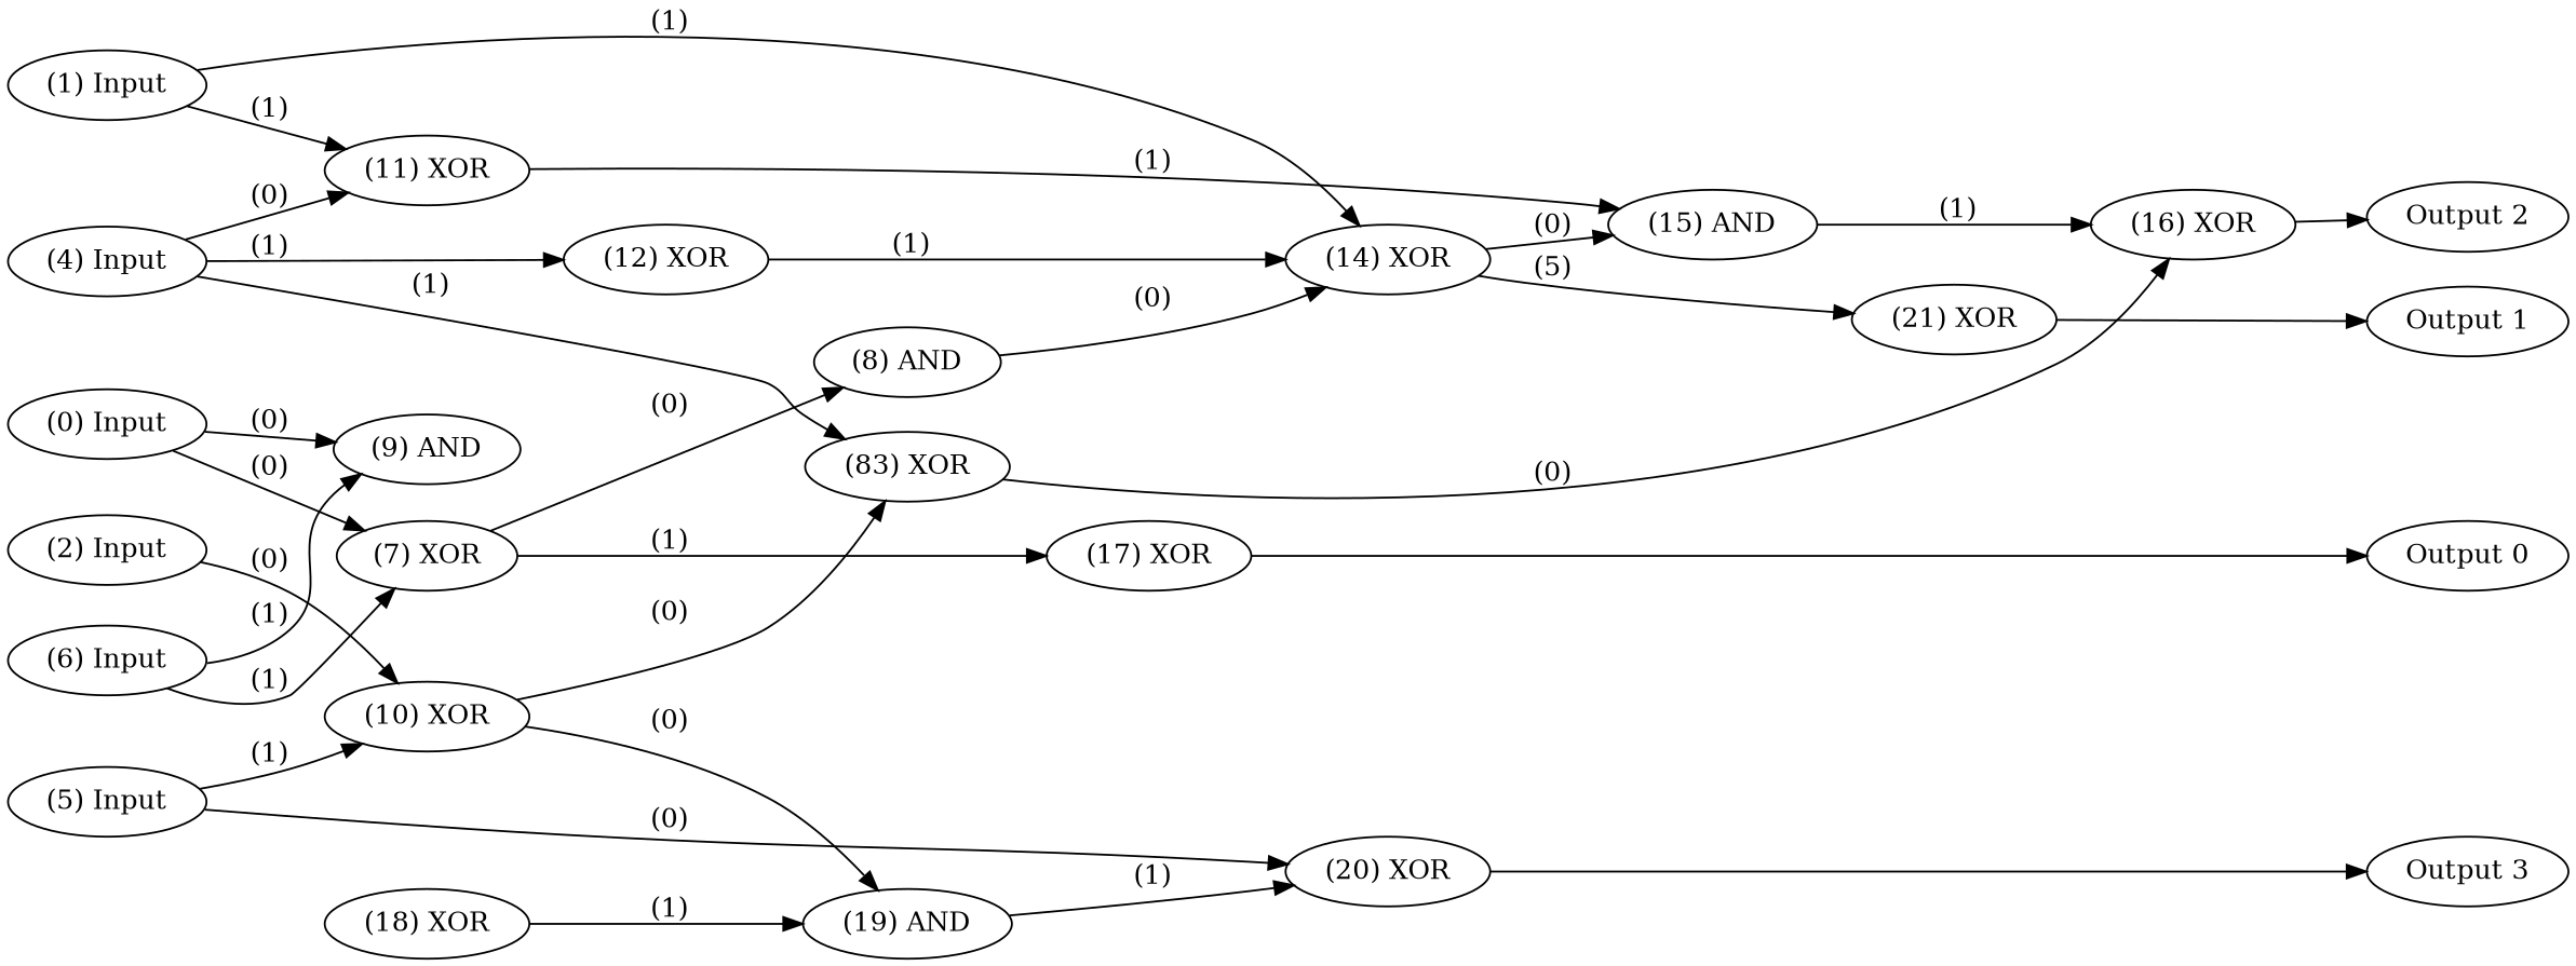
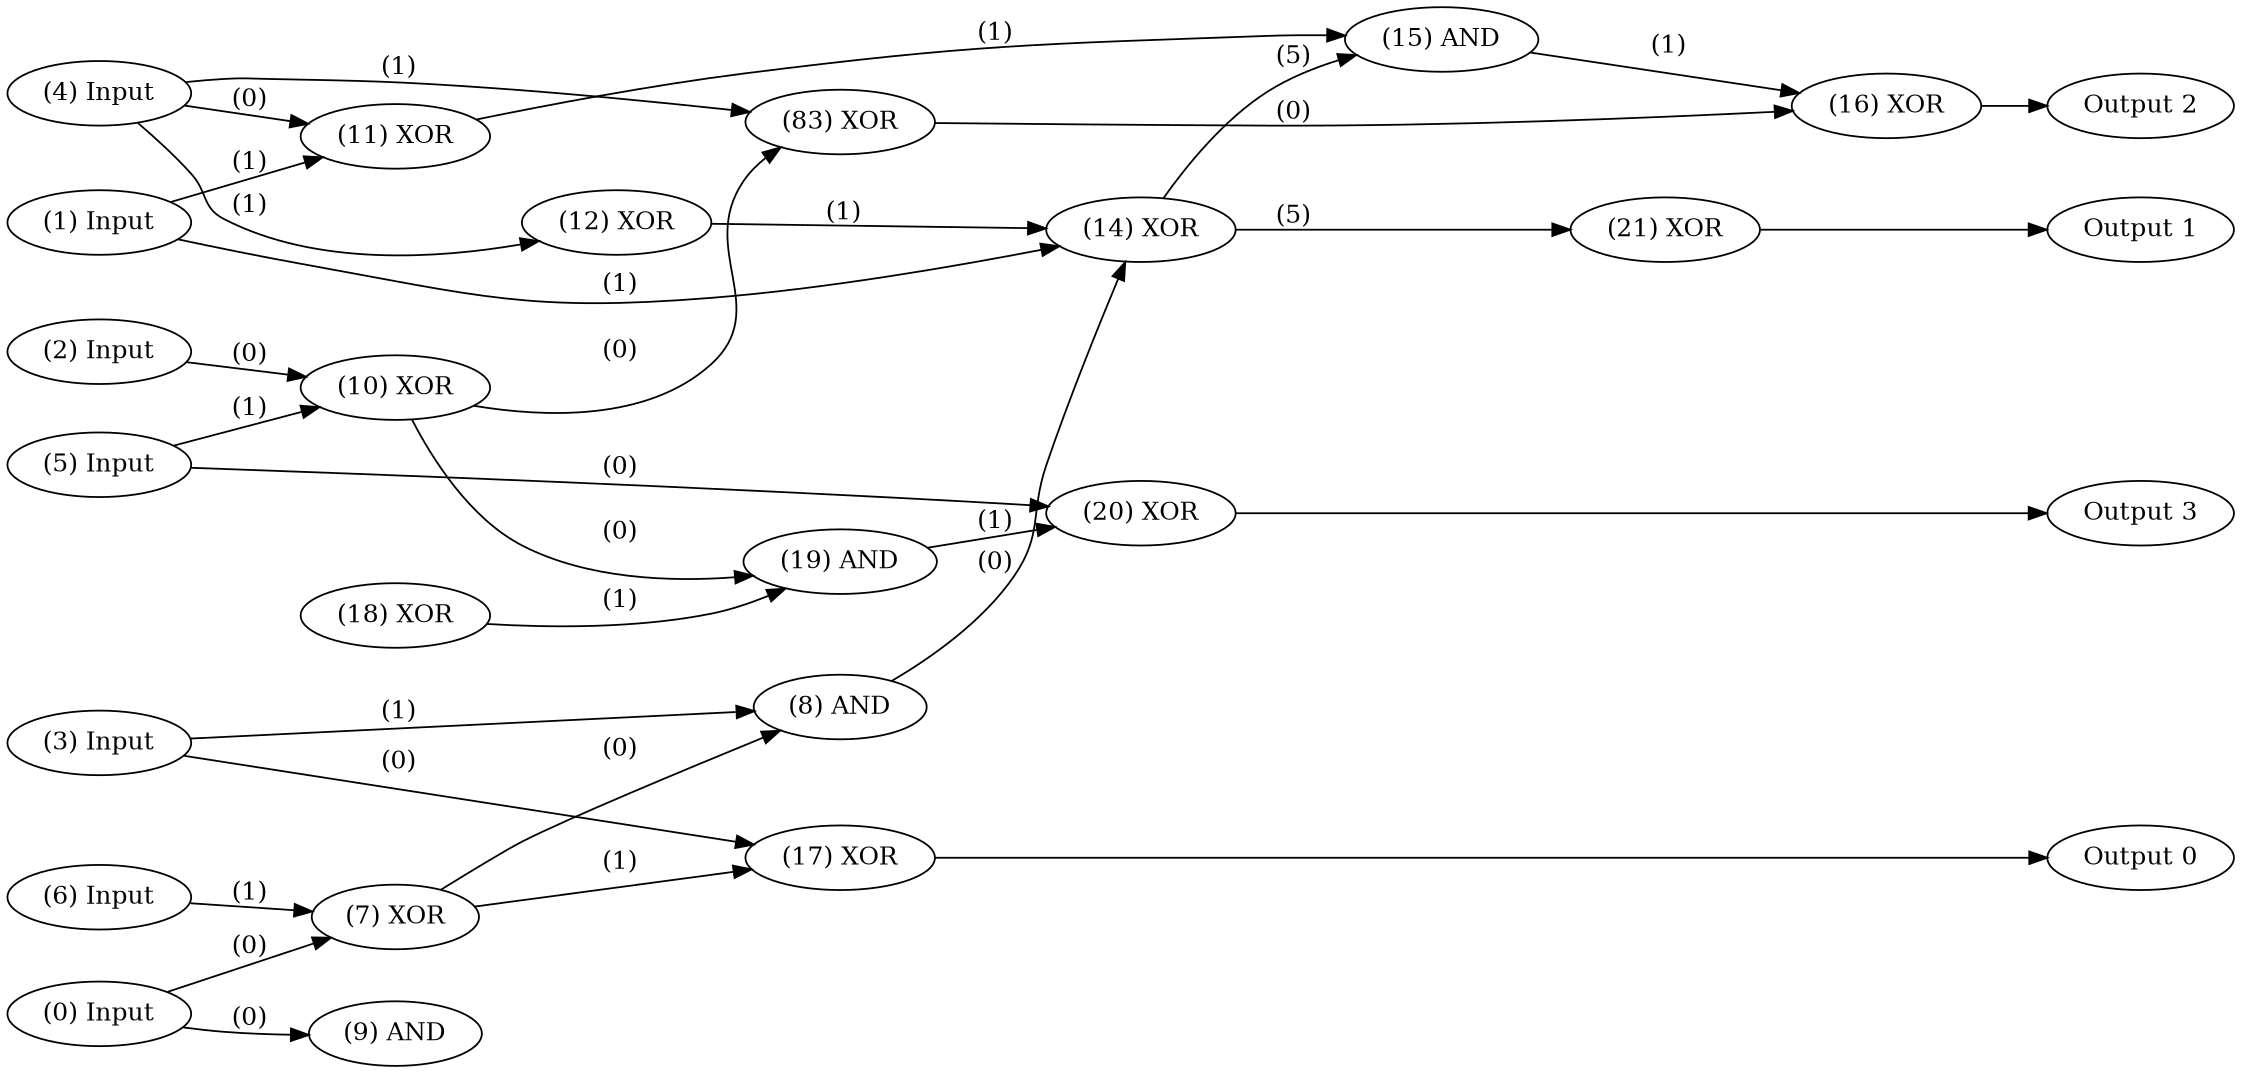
  digraph {
    rankdir=LR
    node [color=black fontcolor=black labelfontcolor=black]
    edge [bold=true color=black fontcolor=black labelfontcolor=black]
    n1 [label="(0) Input"]
    n2 [label="(1) Input"]
    n3 [label="(2) Input"]
+   n4 [label="(3) Input"]
    n5 [label="(4) Input"]
    n6 [label="(5) Input"]
    n7 [label="(6) Input"]
    n8 [label="Output 0"]
    n9 [label="Output 1"]
    n10 [label="Output 2"]
    n11 [label="Output 3"]
    n12 [label="(7) XOR"]
    n13 [label="(9) AND"]
    n14 [label="(11) XOR"]
    n15 [label="(14) XOR"]
    n16 [label="(10) XOR"]
    n17 [label="(8) AND"]
    n18 [label="(17) XOR"]
    n19 [label="(12) XOR"]
    n20 [label="(83) XOR"]
    n21 [label="(20) XOR"]
    n22 [label="(15) AND"]
    n23 [label="(21) XOR"]
    n24 [label="(19) AND"]
    n25 [label="(18) XOR"]
    n26 [label="(16) XOR"]
    subgraph sub_1 {
      rank=source
      n1
      n2
      n3
+     n4
      n5
      n6
      n7
    }
    subgraph sub_2 {
      rank=max
      n8
      n9
      n10
      n11
    }
    n1 -> n12 [label=" (0)"]
    n1 -> n13 [label=" (0)"]
    n2 -> n14 [label=" (1)"]
    n2 -> n15 [label=" (1)"]
    n3 -> n16 [label=" (0)"]
+   n4 -> n17 [label=" (1)"]
+   n4 -> n18 [label=" (0)"]
    n5 -> n14 [label=" (0)"]
    n5 -> n19 [label=" (1)"]
    n5 -> n20 [label=" (1)"]
    n6 -> n16 [label=" (1)"]
    n6 -> n21 [label=" (0)"]
    n7 -> n12 [label=" (1)"]
-   n7 -> n13 [label=" (1)"]
    n12 -> n17 [label=" (0)"]
    n12 -> n18 [label=" (1)"]
    n14 -> n22 [label=" (1)"]
-   n15 -> n22 [label=" (0)"]
+   n15 -> n22 [label=" (5)"]
    n15 -> n23 [label=" (5)"]
    n16 -> n20 [label=" (0)"]
    n16 -> n24 [label=" (0)"]
    n17 -> n15 [label=" (0)"]
    n18 -> n8
    n19 -> n15 [label=" (1)"]
    n20 -> n26 [label=" (0)"]
    n21 -> n11
    n22 -> n26 [label=" (1)"]
    n23 -> n9
    n24 -> n21 [label=" (1)"]
    n25 -> n24 [label=" (1)"]
    n26 -> n10
  }
